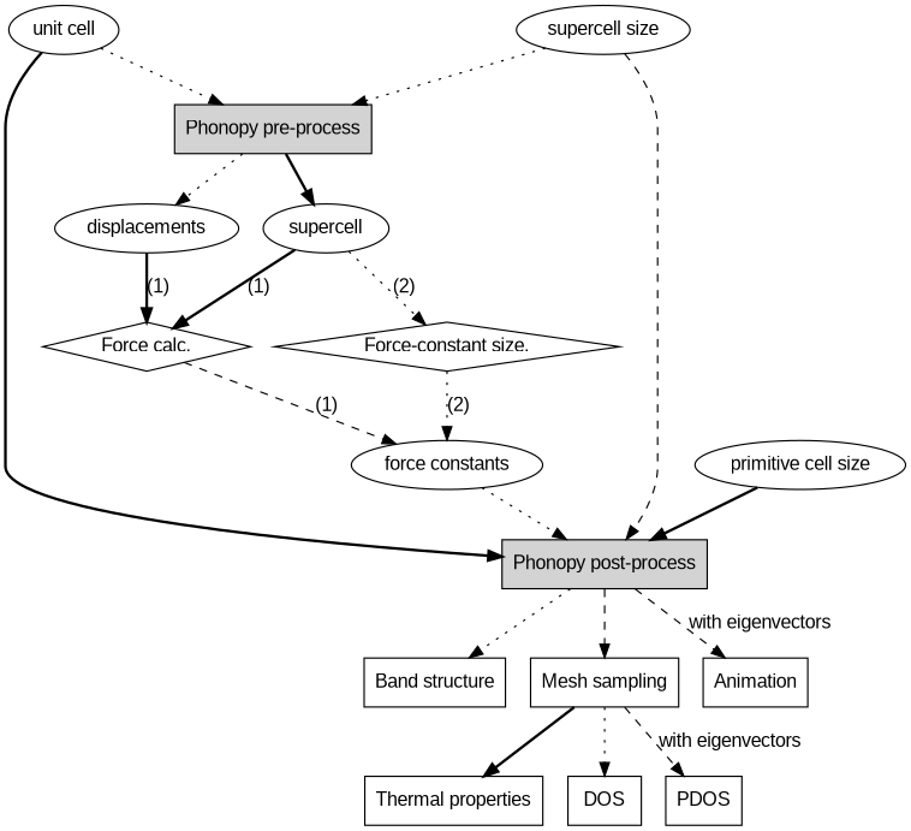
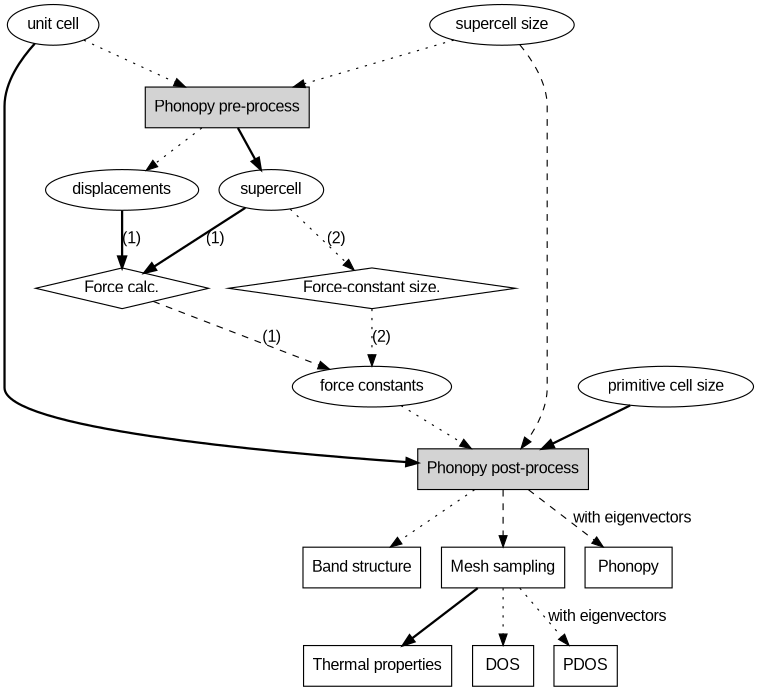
  digraph {
    fontname="Liberation Sans"
    node [fontname="Liberation Sans" shape=box]
    edge [fontname="Liberation Sans" style=dotted]
    "Phonopy pre-process" [style=filled]
    displacements [shape=""]
    supercell [shape=""]
    "Force calc." [shape=diamond]
    n5 [label="Force-constant size." shape=diamond]
    "Phonopy post-process" [style=filled]
    "Band structure"
    "Mesh sampling"
-   Animation
+   Animation [label=Phonopy]
    "Thermal properties"
    DOS
    PDOS
    "force constants" [shape=""]
    "unit cell" [shape=""]
    "supercell size" [shape=""]
    "primitive cell size" [shape=""]
    "Phonopy pre-process" -> displacements
    "Phonopy pre-process" -> supercell [style=bold]
    displacements -> "Force calc." [label="(1)" style=bold]
    supercell -> "Force calc." [label="(1)" style=bold]
    supercell -> n5 [label="(2)"]
    "Force calc." -> "force constants" [label="(1)" style=dashed]
    n5 -> "force constants" [label="(2)"]
    "Phonopy post-process" -> "Band structure"
    "Phonopy post-process" -> "Mesh sampling" [style=dashed]
    "Phonopy post-process" -> Animation [label="with eigenvectors" style=dashed]
    "Mesh sampling" -> "Thermal properties" [style=bold]
    "Mesh sampling" -> DOS
-   "Mesh sampling" -> PDOS [label="with eigenvectors" style=dashed]
+   "Mesh sampling" -> PDOS [label="with eigenvectors"]
    "force constants" -> "Phonopy post-process"
    "unit cell" -> "Phonopy pre-process"
    "unit cell" -> "Phonopy post-process" [style=bold]
    "supercell size" -> "Phonopy pre-process"
    "supercell size" -> "Phonopy post-process" [style=dashed]
    "primitive cell size" -> "Phonopy post-process" [style=bold]
  }
